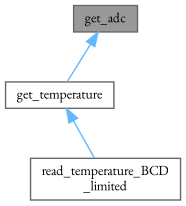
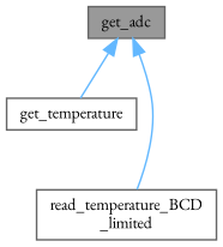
  digraph {
    fontname="EB Garamond"
    rankdir=TB
    node [color=grey40 fillcolor=white fontname="EB Garamond" fontsize=10 shape=box style=filled]
    edge [color=steelblue1 dir=back fontname="EB Garamond" fontsize=10 labelfontname=Helvetica labelfontsize=10 style=solid]
    n1 [color=gray40 fillcolor=grey60 fontcolor=black height=0.2 label=get_adc width=0.4]
    n2 [height=0.2 label=get_temperature width=0.4]
    n3 [height=0.2 label="read_temperature_BCD\l_limited" width=0.4]
    n1 -> n2
-   n2 -> n3
+   n1 -> n3
  }
